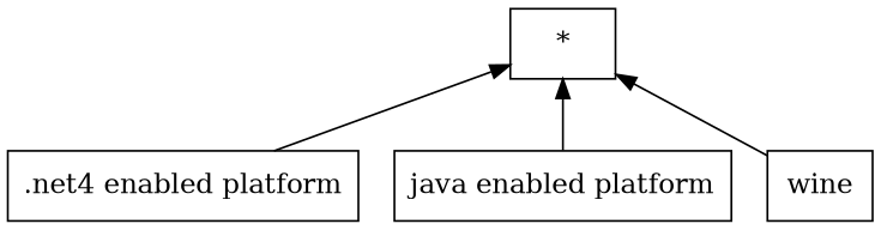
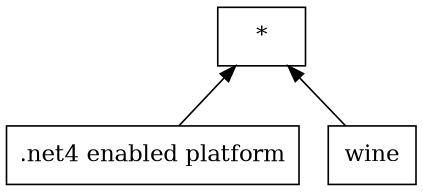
  digraph {
    rankdir=BT
    node [shape=record]
    n1 [label="{.net4 enabled platform}"]
    n2 [label="{*}"]
-   n3 [label="{java enabled platform}"]
    n4 [label="{wine}"]
    subgraph sub_1 {
      n1
      n2
-     n3
      n4
    }
    n1 -> n2
-   n3 -> n2
    n4 -> n2
  }
